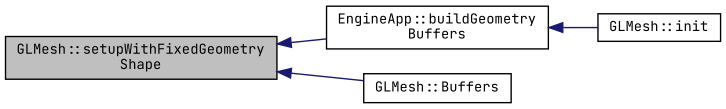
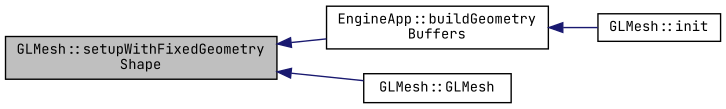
  digraph {
    fontname="JetBrains Mono"
    rankdir=LR
    node [color=black fillcolor=white fontname="JetBrains Mono" fontsize=10 shape=record style=filled]
    edge [color=midnightblue dir=back fontname="JetBrains Mono" fontsize=10 labelfontname=Helvetica labelfontsize=10 style=solid]
    n1 [fillcolor=grey75 fontcolor=black height=0.2 label="GLMesh::setupWithFixedGeometry\lShape" width=0.4]
    n2 [height=0.2 label="EngineApp::buildGeometry\lBuffers" width=0.4]
-   n3 [height=0.2 label="GLMesh::Buffers" width=0.4]
+   n3 [height=0.2 label="GLMesh::GLMesh" width=0.4]
    n4 [height=0.2 label="GLMesh::init" width=0.4]
    n1 -> n2
    n1 -> n3
    n2 -> n4
  }
